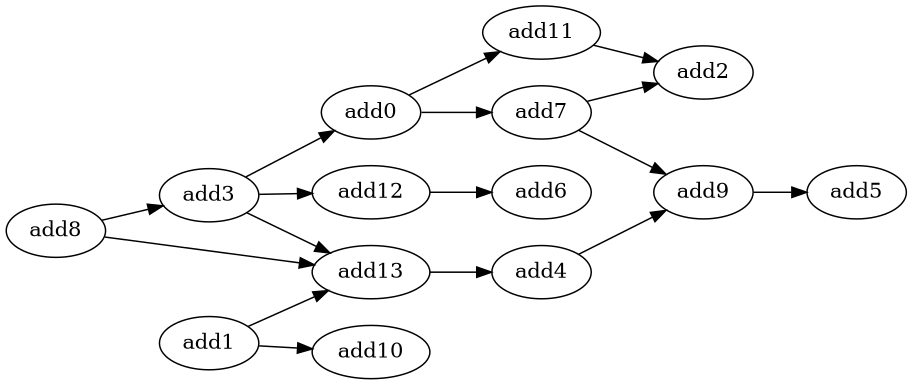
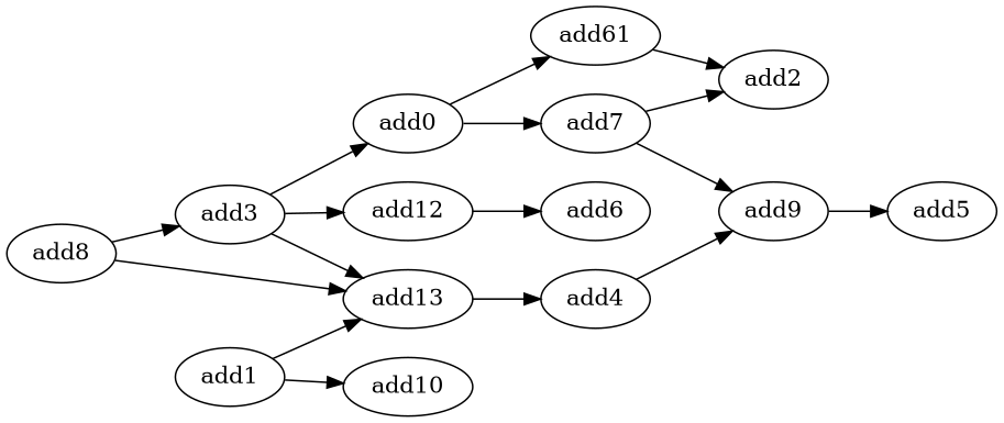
  strict digraph {
    rankdir=LR
    node [opcode=add]
    add9
    add5
    add4
-   add11
+   add11 [label=add61]
    add2
    add13
    add1
    add10
    add0
    add7
    add12
    add6
    add3
    add8
    add9 -> add5
    add4 -> add9
    add11 -> add2
    add13 -> add4
    add1 -> add13
    add1 -> add10
    add0 -> add11
    add0 -> add7
    add7 -> add9
    add7 -> add2
    add12 -> add6
    add3 -> add13
    add3 -> add0
    add3 -> add12
    add8 -> add13
    add8 -> add3
  }
